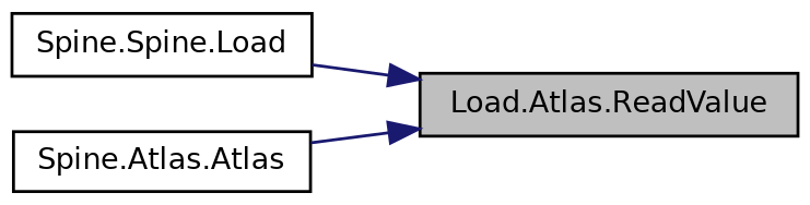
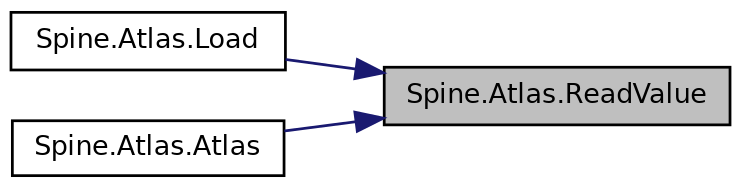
  digraph {
    rankdir=RL
    node [color=black fillcolor=white fontname=Helvetica fontsize=10 shape=record style=filled]
    edge [color=midnightblue dir=back fontname=Helvetica fontsize=10 labelfontname=Helvetica labelfontsize=10 style=solid]
-   n1 [fillcolor=grey75 fontcolor=black height=0.2 label="Load.Atlas.ReadValue" width=0.4]
-   n2 [height=0.2 label="Spine.Spine.Load" width=0.4]
+   n1 [fillcolor=grey75 fontcolor=black height=0.2 label="Spine.Atlas.ReadValue" width=0.4]
+   n2 [height=0.2 label="Spine.Atlas.Load" width=0.4]
    n3 [height=0.2 label="Spine.Atlas.Atlas" width=0.4]
    n1 -> n2
    n1 -> n3
  }
